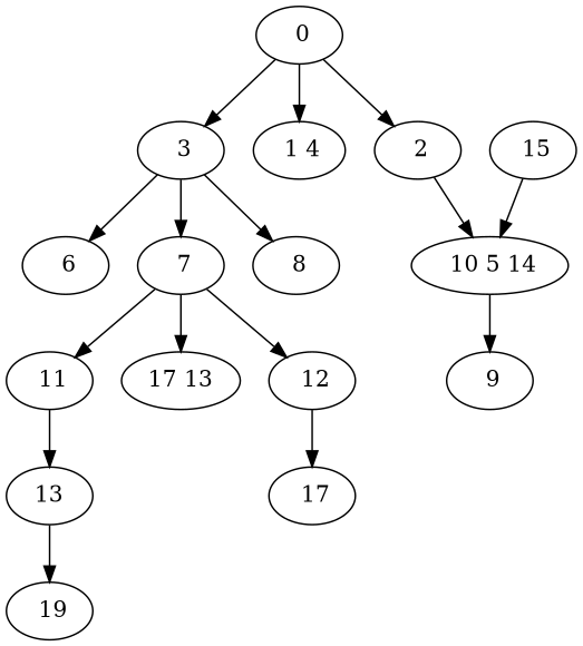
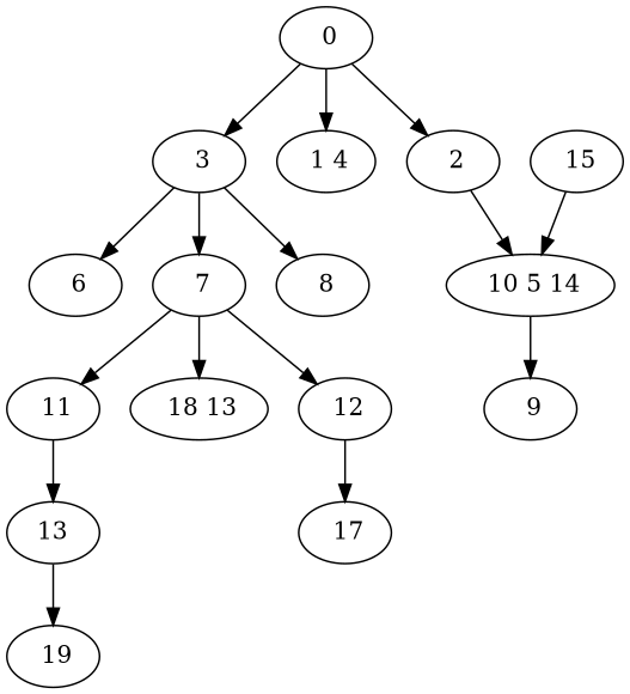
  digraph {
    " 0"
    " 2"
    " 3"
    " 1 4"
    " 10 5 14"
    " 6"
    " 7"
    " 8"
    " 9"
    " 11"
-   " 18 13" [label="17 13"]
+   " 18 13"
    " 12"
    " 15"
    n14 [label=13]
    " 17"
    " 19"
    " 0" -> " 2"
    " 0" -> " 3"
    " 0" -> " 1 4"
    " 2" -> " 10 5 14"
    " 3" -> " 6"
    " 3" -> " 7"
    " 3" -> " 8"
    " 10 5 14" -> " 9"
    " 7" -> " 11"
    " 7" -> " 18 13"
    " 7" -> " 12"
    " 11" -> n14
    " 12" -> " 17"
    " 15" -> " 10 5 14"
    n14 -> " 19"
  }
